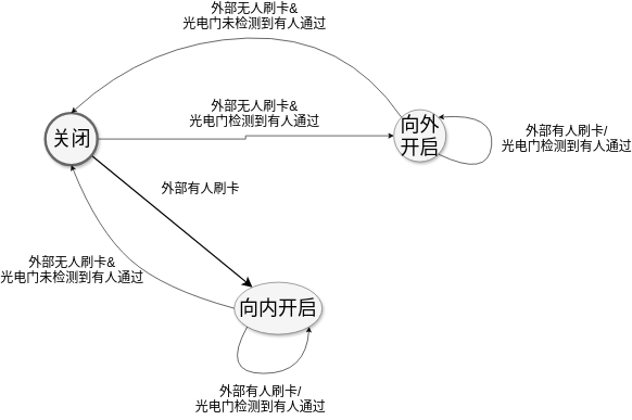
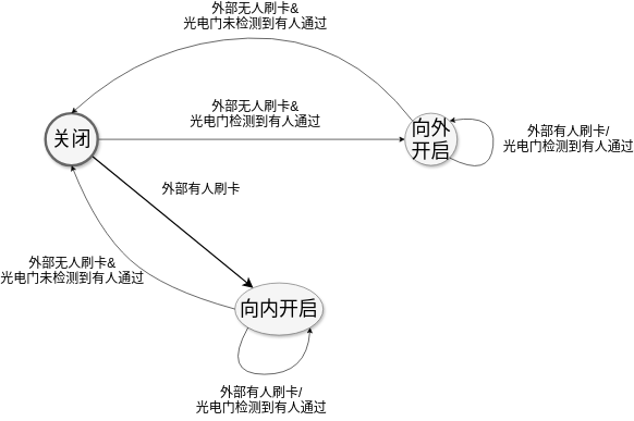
  <mxCell id="0" style=";html=1;" />
  <mxCell id="1" style=";html=1;" parent="0" />
  <mxCell id="2" style="edgeStyle=none;curved=1;html=1;startSize=10;endArrow=classic;endFill=1;endSize=10;strokeColor=#000000;strokeWidth=2;fontSize=12;" parent="1" source="5" target="6" edge="1"><mxGeometry relative="1" as="geometry" /></mxCell>
  <mxCell id="3" value="外部有人刷卡" style="text;html=1;resizable=0;points=[];align=center;verticalAlign=middle;labelBackgroundColor=none;fontSize=20;" parent="2" vertex="1" connectable="0"><mxGeometry x="0.255" y="-5" relative="1" as="geometry"><mxPoint x="15" y="-80" as="offset" /></mxGeometry></mxCell>
  <mxCell id="4" style="edgeStyle=orthogonalEdgeStyle;rounded=0;orthogonalLoop=1;jettySize=auto;html=1;exitX=1;exitY=0.5;exitDx=0;exitDy=0;entryX=0;entryY=0.5;entryDx=0;entryDy=0;" edge="1" parent="1" source="5" target="7"><mxGeometry relative="1" as="geometry" /></mxCell>
  <mxCell id="5" value="关闭" style="ellipse;whiteSpace=wrap;html=1;rounded=0;shadow=1;strokeColor=#666666;strokeWidth=4;fontSize=30;align=center;fillColor=#f5f5f5;" parent="1" vertex="1"><mxGeometry x="20" y="170" width="80" height="80" as="geometry" /></mxCell>
  <mxCell id="6" value="向内开启" style="ellipse;whiteSpace=wrap;html=1;rounded=0;shadow=1;strokeColor=#666666;strokeWidth=1;fontSize=30;align=center;fillColor=#f5f5f5;" parent="1" vertex="1"><mxGeometry x="310" y="430" width="135" height="80" as="geometry" /></mxCell>
- <mxCell id="7" value="向外开启" style="ellipse;whiteSpace=wrap;html=1;rounded=0;shadow=1;strokeColor=#666666;strokeWidth=1;fontSize=30;align=center;fillColor=#f5f5f5;" parent="1" vertex="1"><mxGeometry x="555" y="165" width="80" height="80" as="geometry" /></mxCell>
+ <mxCell id="7" value="向外开启" style="ellipse;whiteSpace=wrap;html=1;rounded=0;shadow=1;strokeColor=#666666;strokeWidth=1;fontSize=30;align=center;fillColor=#f5f5f5;" parent="1" vertex="1"><mxGeometry x="570" y="170" width="80" height="80" as="geometry" /></mxCell>
  <mxCell id="8" value="" style="curved=1;endArrow=classic;html=1;entryX=1;entryY=1;entryDx=0;entryDy=0;exitX=0;exitY=1;exitDx=0;exitDy=0;" edge="1" parent="1" source="6" target="6"><mxGeometry width="50" height="50" relative="1" as="geometry"><mxPoint x="580" y="480" as="sourcePoint" /><mxPoint x="780" y="40" as="targetPoint" /><Array as="points"><mxPoint x="290" y="570" /><mxPoint x="420" y="570" /></Array></mxGeometry></mxCell>
  <mxCell id="9" value="外部有人刷卡/&lt;br&gt;光电门检测到有人通过" style="text;html=1;resizable=0;points=[];align=center;verticalAlign=middle;labelBackgroundColor=none;fontSize=20;" vertex="1" connectable="0" parent="1"><mxGeometry x="350" y="620" as="geometry"><mxPoint x="-1" y="-12" as="offset" /></mxGeometry></mxCell>
  <mxCell id="10" value="" style="curved=1;endArrow=classic;html=1;exitX=0;exitY=0.5;exitDx=0;exitDy=0;entryX=0.5;entryY=1;entryDx=0;entryDy=0;" edge="1" parent="1" source="6" target="5"><mxGeometry width="50" height="50" relative="1" as="geometry"><mxPoint x="730" y="420" as="sourcePoint" /><mxPoint x="780" y="370" as="targetPoint" /><Array as="points"><mxPoint x="200" y="440" /><mxPoint x="100" y="350" /></Array></mxGeometry></mxCell>
  <mxCell id="11" value="外部无人刷卡&amp;amp;&lt;br&gt;光电门未检测到有人通过" style="text;html=1;resizable=0;points=[];align=center;verticalAlign=middle;labelBackgroundColor=none;fontSize=20;" vertex="1" connectable="0" parent="1"><mxGeometry x="60" y="410" as="geometry" /></mxCell>
  <mxCell id="12" value="外部无人刷卡&amp;amp;&lt;br&gt;光电门检测到有人通过" style="text;html=1;resizable=0;points=[];align=center;verticalAlign=middle;labelBackgroundColor=none;fontSize=20;" vertex="1" connectable="0" parent="1"><mxGeometry x="340" y="170" as="geometry" /></mxCell>
  <mxCell id="13" value="外部有人刷卡/&lt;br&gt;光电门检测到有人通过" style="text;html=1;resizable=0;points=[];align=center;verticalAlign=middle;labelBackgroundColor=none;fontSize=20;" vertex="1" connectable="0" parent="1"><mxGeometry x="820" y="220" as="geometry"><mxPoint x="-1" y="-12" as="offset" /></mxGeometry></mxCell>
  <mxCell id="14" value="" style="curved=1;endArrow=classic;html=1;exitX=1;exitY=1;exitDx=0;exitDy=0;entryX=1;entryY=0;entryDx=0;entryDy=0;" edge="1" parent="1" source="7" target="7"><mxGeometry width="50" height="50" relative="1" as="geometry"><mxPoint x="730" y="400" as="sourcePoint" /><mxPoint x="780" y="350" as="targetPoint" /><Array as="points"><mxPoint x="700" y="270" /><mxPoint x="710" y="170" /></Array></mxGeometry></mxCell>
  <mxCell id="15" value="" style="curved=1;endArrow=classic;html=1;exitX=0;exitY=0;exitDx=0;exitDy=0;entryX=0.5;entryY=0;entryDx=0;entryDy=0;" edge="1" parent="1" source="7" target="5"><mxGeometry width="50" height="50" relative="1" as="geometry"><mxPoint x="730" y="400" as="sourcePoint" /><mxPoint x="780" y="350" as="targetPoint" /><Array as="points"><mxPoint x="480" y="50" /><mxPoint x="180" y="60" /></Array></mxGeometry></mxCell>
  <mxCell id="16" value="外部无人刷卡&amp;amp;&lt;br&gt;光电门未检测到有人通过" style="text;html=1;resizable=0;points=[];align=center;verticalAlign=middle;labelBackgroundColor=none;fontSize=20;" vertex="1" connectable="0" parent="1"><mxGeometry x="340" y="20" as="geometry" /></mxCell>
